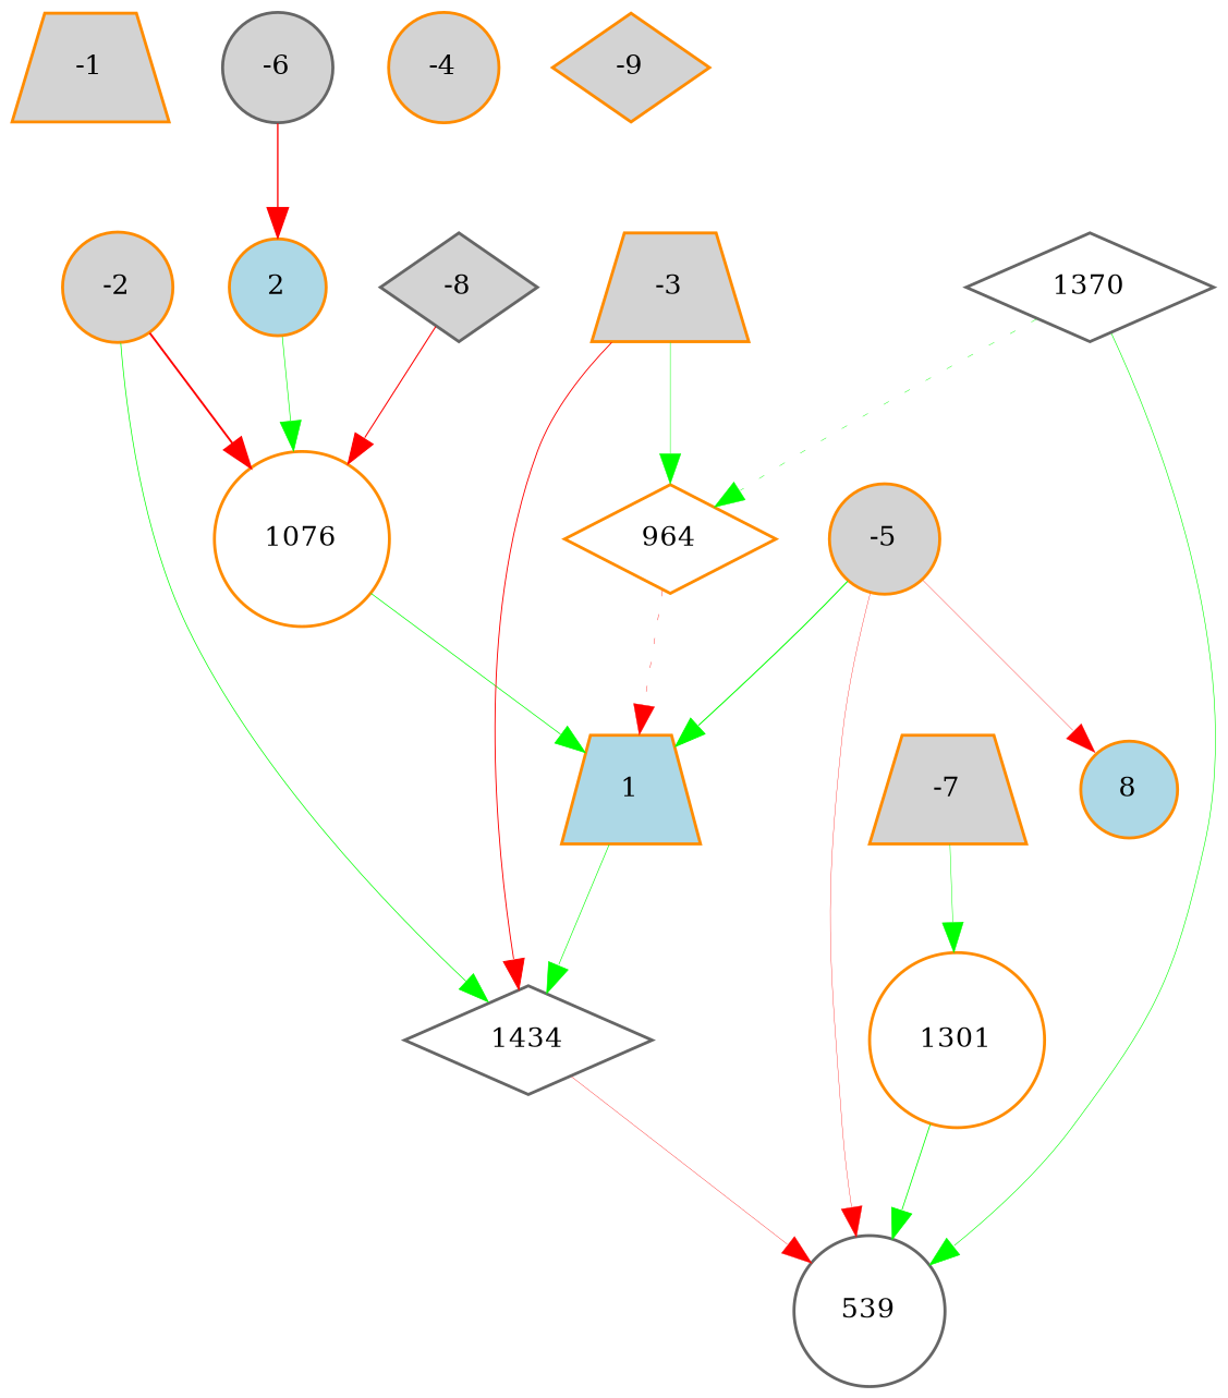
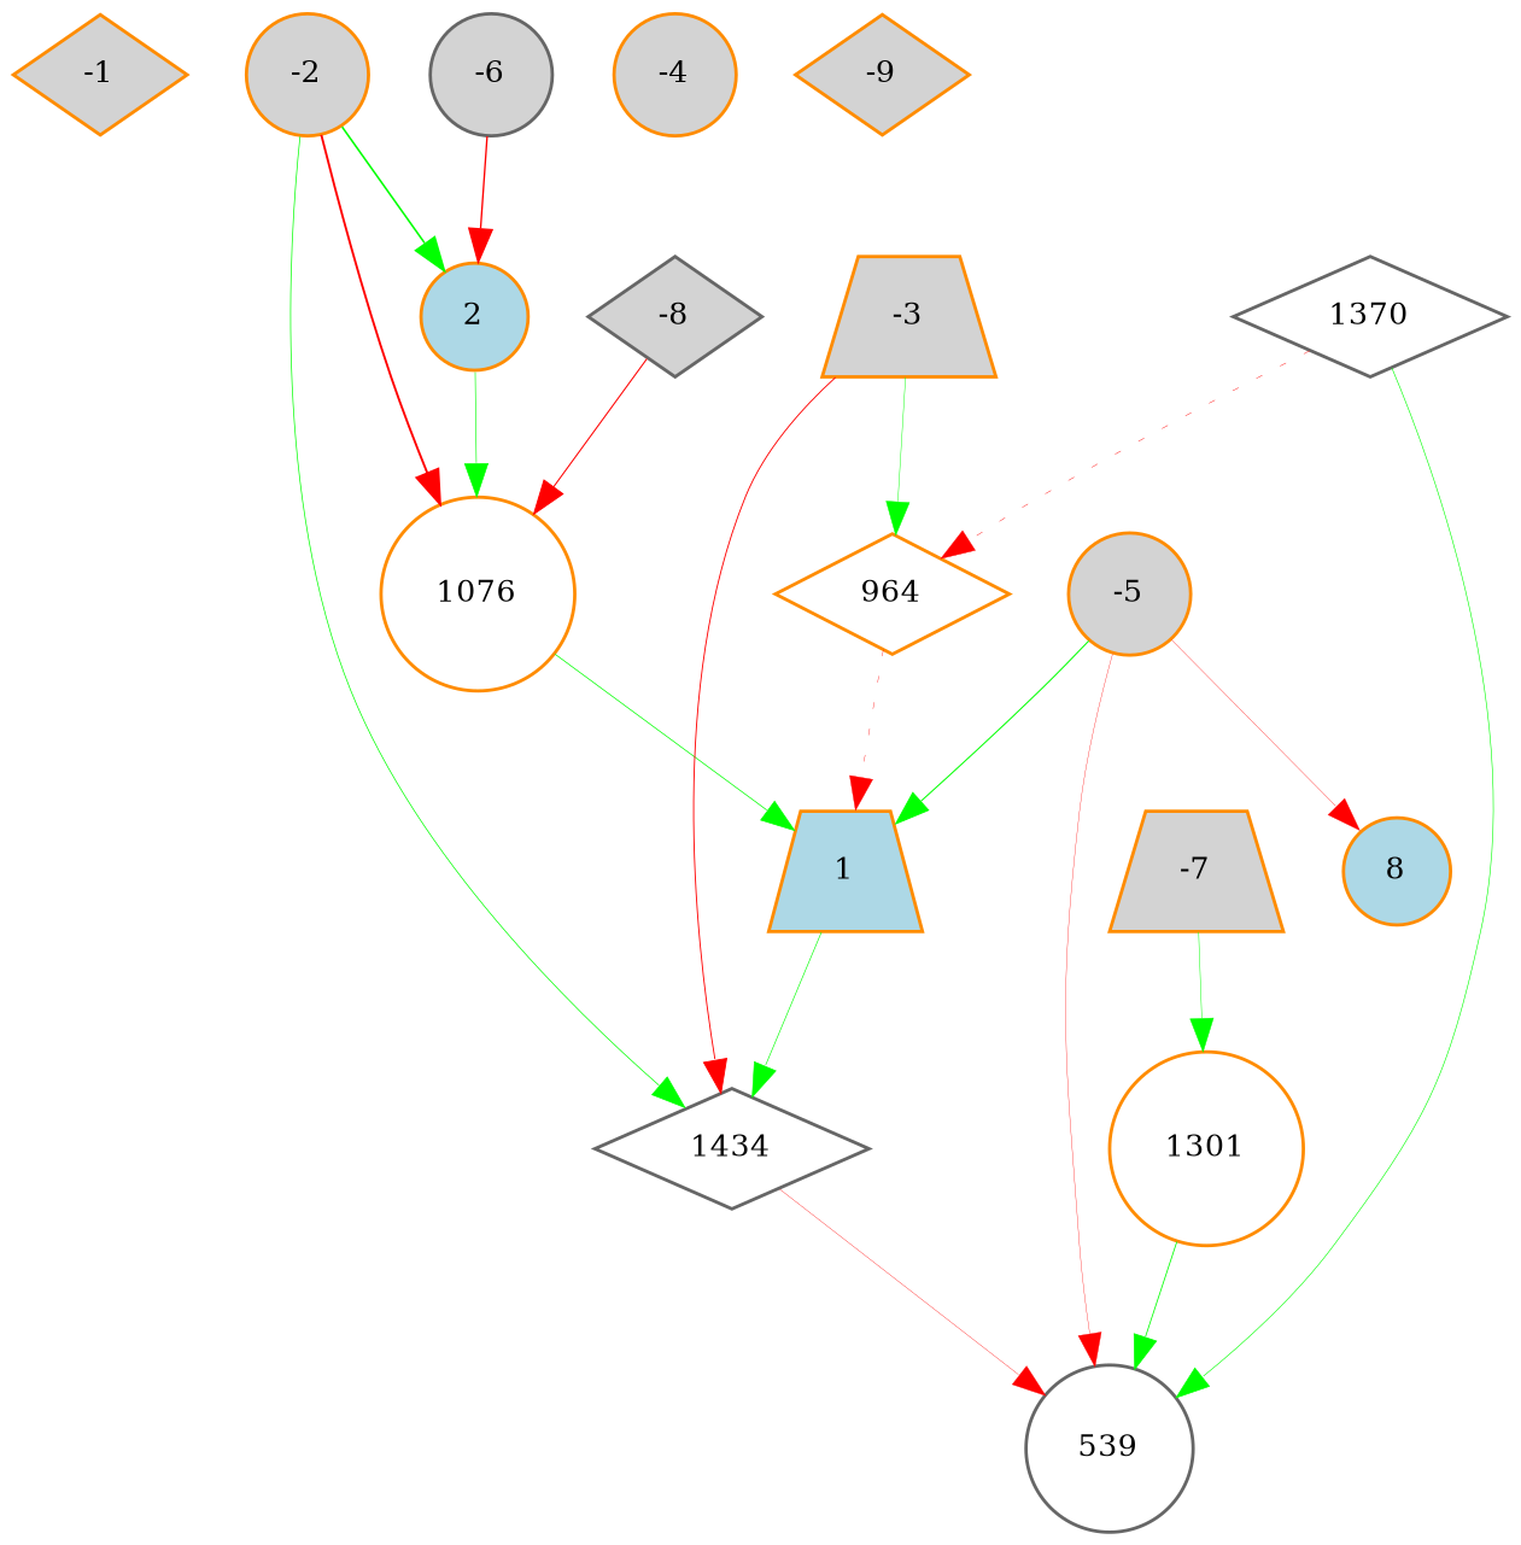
  digraph {
    node [color=darkorange fillcolor=lightgray fontsize=9 shape=circle style=filled]
    edge [color=green style=solid]
-   -1 [height=0.2 shape=trapezium width=0.2]
+   -1 [height=0.2 shape=diamond width=0.2]
    -2 [height=0.2 width=0.2]
    2 [fillcolor=lightblue height=0.2 width=0.2]
    1434 [color=gray40 fillcolor=white height=0.2 shape=diamond width=0.2]
    1076 [fillcolor=white height=0.2 width=0.2]
    n6 [color=gray40 fillcolor=white height=0.2 label=539 width=0.2]
    1 [fillcolor=lightblue height=0.2 shape=trapezium width=0.2]
    -3 [height=0.2 shape=trapezium width=0.2]
    964 [fillcolor=white height=0.2 shape=diamond width=0.2]
    -4 [height=0.2 width=0.2]
    -5 [height=0.2 width=0.2]
    n12 [fillcolor=lightblue height=0.2 label=8 width=0.2]
    -6 [color=gray40 height=0.2 width=0.2]
    -7 [height=0.2 shape=trapezium width=0.2]
    1301 [fillcolor=white height=0.2 width=0.2]
    -8 [color=gray40 height=0.2 shape=diamond width=0.2]
    -9 [height=0.2 shape=diamond width=0.2]
    1370 [color=gray40 fillcolor=white height=0.2 shape=diamond width=0.2]
+   -2 -> 2 [penwidth=0.5516872704839012]
    -2 -> 1434 [penwidth=0.25260465106271024]
    -2 -> 1076 [color=red penwidth=0.666068575090707]
    2 -> 1076 [penwidth=0.21956862615194989]
    1434 -> n6 [color=red penwidth=0.11998665266504663]
    1076 -> 1 [penwidth=0.25094015381154133]
    1 -> 1434 [penwidth=0.21721791627875825]
    -3 -> 1434 [color=red penwidth=0.3180739547334823]
    -3 -> 964 [penwidth=0.15967972960898363]
    964 -> 1 [color=red penwidth=0.1274706687026124 style=dotted]
    -5 -> n6 [color=red penwidth=0.11738367620362888]
    -5 -> 1 [penwidth=0.35535942248852126]
    -5 -> n12 [color=red penwidth=0.11568667932747603]
    -6 -> 2 [color=red penwidth=0.47353218876908154]
    -7 -> 1301 [penwidth=0.1653847939291591]
    1301 -> n6 [penwidth=0.2801482462493058]
    -8 -> 1076 [color=red penwidth=0.36707112208705117]
    1370 -> n6 [penwidth=0.20978512688950712]
-   1370 -> 964 [penwidth=0.1445215865076665 style=dotted]
+   1370 -> 964 [color=red penwidth=0.1445215865076665 style=dotted]
  }
